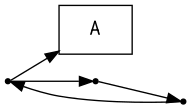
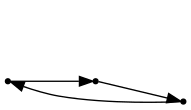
  digraph {
    rankdir=LR
    fontname="Roboto Condensed"
    node [shape=point fontname="Roboto Condensed"]
    edge [fontname="Roboto Condensed"]
-   A [shape=box]
    X
    Y
    Z
-   X -> A
    X -> Y
    Y -> Z
    Z -> X
  }
